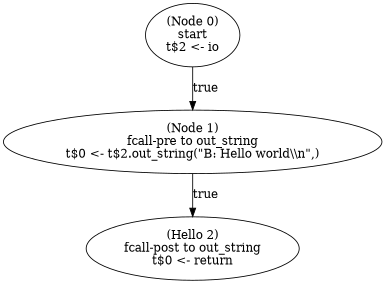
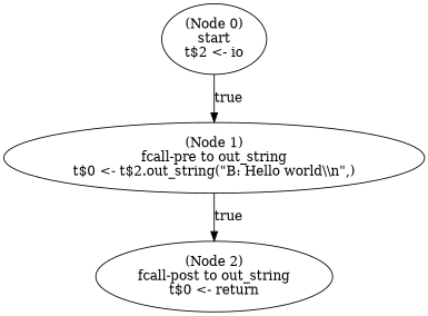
  digraph {
    n1 [label="(Node 0)\nstart\nt$2 <- io\n"]
    n2 [label="(Node 1)\nfcall-pre to out_string\nt$0 <- t$2.out_string(\"B: Hello world\\\\n\",)\n"]
-   n3 [label="(Hello 2)\nfcall-post to out_string\nt$0 <- return\n"]
+   n3 [label="(Node 2)\nfcall-post to out_string\nt$0 <- return\n"]
    n1 -> n2 [label=true]
    n2 -> n3 [label=true]
  }
